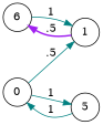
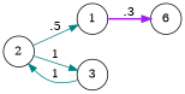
  digraph {
    rankdir=LR
    node [shape=circle]
    edge [color=teal style=solid]
    n1 [label=6]
    1
-   2 [label=0]
-   3 [label=5]
-   n1 -> 1 [label=1]
-   1 -> n1 [color=purple label=.5 style=bold]
+   2
+   3
+   1 -> n1 [color=purple label=.3 style=bold]
    2 -> 1 [label=.5]
    2 -> 3 [label=1]
    3 -> 2 [label=1]
  }
